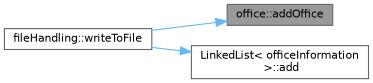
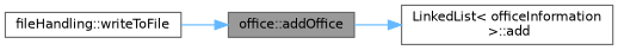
  digraph {
    rankdir=LR
    node [color=grey40 fillcolor=white fontname=Helvetica fontsize=10 shape=box style=filled]
    edge [color=steelblue1 fontname=Helvetica fontsize=10 labelfontname=Helvetica labelfontsize=10 style=solid]
    n1 [color=gray40 fillcolor=grey60 fontcolor=black height=0.2 label="office::addOffice" width=0.4]
    n2 [height=0.2 label="LinkedList\< officeInformation\l \>::add" width=0.4]
    n3 [height=0.2 label="fileHandling::writeToFile" width=0.4]
-   n3 -> n2
+   n1 -> n2
    n3 -> n1
  }
